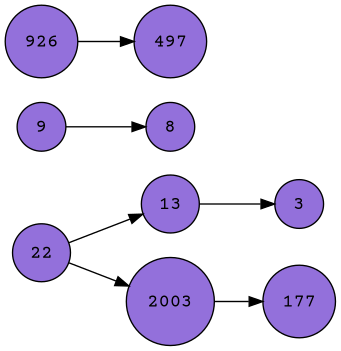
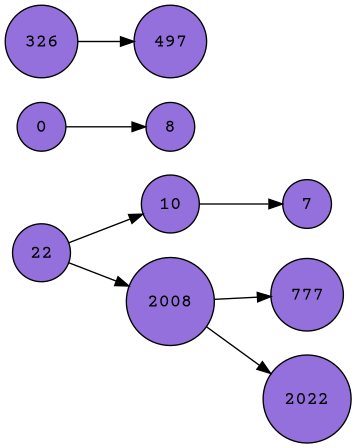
  digraph {
    fontname="Courier Prime"
    rankdir=LR
    node [color=black fillcolor="#9370DB" fontname="Courier Prime" shape=circle style=filled]
    edge [color=black fontname="Courier Prime"]
    n1 [label=22]
-   10 [label=13]
-   2003
-   7 [label=3]
-   777 [label=177]
-   9
+   10
+   2003 [label=2008]
+   7
+   777
+   2022
+   9 [label=0]
    8
    n9 [label=497]
-   326 [label=926]
+   326
    n1 -> 10
    n1 -> 2003
    10 -> 7
    2003 -> 777
+   2003 -> 2022
    9 -> 8
    326 -> n9
  }
